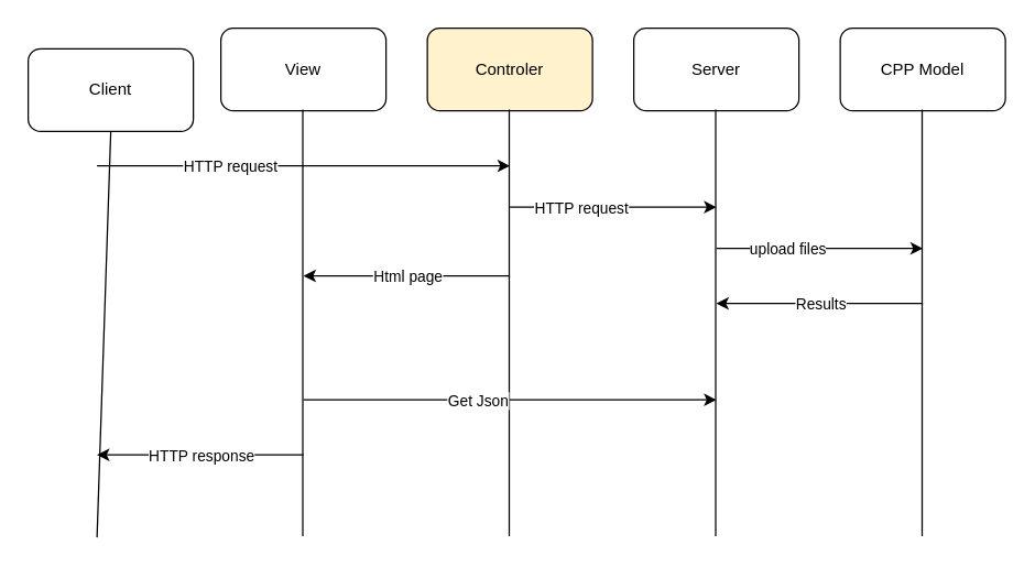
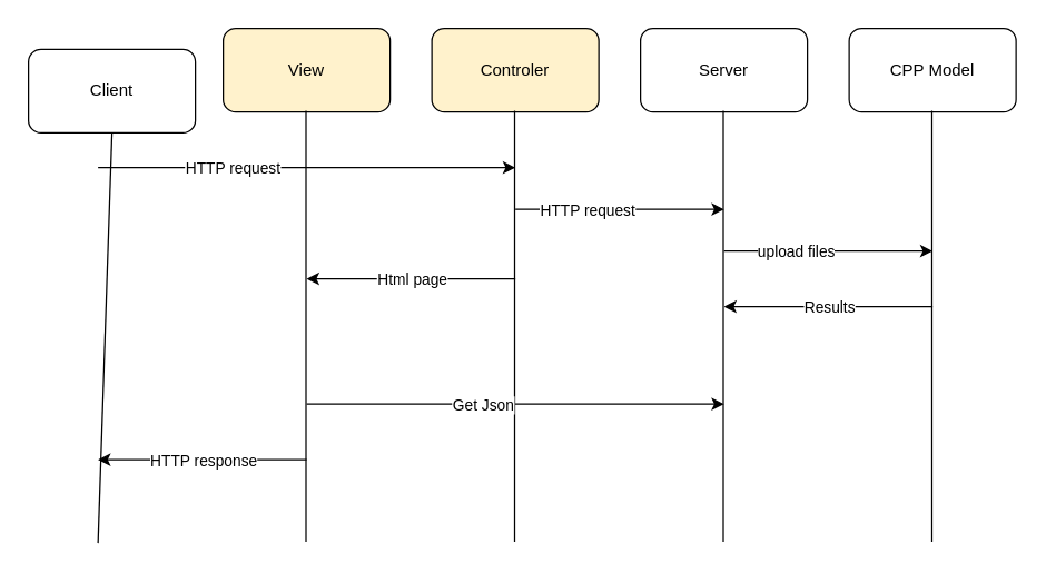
  <mxCell id="0" />
  <mxCell id="1" parent="0" />
  <mxCell id="2" value="Client" style="rounded=1;whiteSpace=wrap;html=1;" vertex="1" parent="1"><mxGeometry x="20" y="35" width="120" height="60" as="geometry" /></mxCell>
- <mxCell id="3" value="View" style="rounded=1;whiteSpace=wrap;html=1;" vertex="1" parent="1"><mxGeometry x="160" y="20" width="120" height="60" as="geometry" /></mxCell>
+ <mxCell id="3" value="View" style="rounded=1;whiteSpace=wrap;html=1;fillColor=#fff2cc;" vertex="1" parent="1"><mxGeometry x="160" y="20" width="120" height="60" as="geometry" /></mxCell>
  <mxCell id="4" value="Controler" style="rounded=1;whiteSpace=wrap;html=1;fillColor=#fff2cc;" vertex="1" parent="1"><mxGeometry x="310" y="20" width="120" height="60" as="geometry" /></mxCell>
  <mxCell id="5" value="Server" style="rounded=1;whiteSpace=wrap;html=1;" vertex="1" parent="1"><mxGeometry x="460" y="20" width="120" height="60" as="geometry" /></mxCell>
  <mxCell id="6" value="CPP Model" style="rounded=1;whiteSpace=wrap;html=1;" vertex="1" parent="1"><mxGeometry x="610" y="20" width="120" height="60" as="geometry" /></mxCell>
  <mxCell id="7" value="" style="endArrow=classic;html=1;" edge="1" parent="1"><mxGeometry relative="1" as="geometry"><mxPoint x="70" y="120" as="sourcePoint" /><mxPoint x="370" y="120" as="targetPoint" /></mxGeometry></mxCell>
  <mxCell id="8" value="HTTP request" style="edgeLabel;resizable=0;html=1;align=center;verticalAlign=middle;" connectable="0" vertex="1" parent="7"><mxGeometry relative="1" as="geometry"><mxPoint x="-54" as="offset" /></mxGeometry></mxCell>
  <mxCell id="9" value="" style="endArrow=none;html=1;entryX=0.5;entryY=1;entryDx=0;entryDy=0;" edge="1" parent="1" target="2"><mxGeometry width="50" height="50" relative="1" as="geometry"><mxPoint x="70" y="390" as="sourcePoint" /><mxPoint x="80" y="110" as="targetPoint" /></mxGeometry></mxCell>
  <mxCell id="10" value="" style="endArrow=none;html=1;entryX=0.5;entryY=1;entryDx=0;entryDy=0;" edge="1" parent="1"><mxGeometry width="50" height="50" relative="1" as="geometry"><mxPoint x="669.5" y="389" as="sourcePoint" /><mxPoint x="669.5" y="79" as="targetPoint" /></mxGeometry></mxCell>
  <mxCell id="11" value="" style="endArrow=none;html=1;entryX=0.5;entryY=1;entryDx=0;entryDy=0;" edge="1" parent="1"><mxGeometry width="50" height="50" relative="1" as="geometry"><mxPoint x="519.5" y="389" as="sourcePoint" /><mxPoint x="519.5" y="79" as="targetPoint" /></mxGeometry></mxCell>
  <mxCell id="12" value="" style="endArrow=none;html=1;entryX=0.5;entryY=1;entryDx=0;entryDy=0;" edge="1" parent="1"><mxGeometry width="50" height="50" relative="1" as="geometry"><mxPoint x="369.5" y="389" as="sourcePoint" /><mxPoint x="369.5" y="79" as="targetPoint" /></mxGeometry></mxCell>
  <mxCell id="13" value="" style="endArrow=none;html=1;entryX=0.5;entryY=1;entryDx=0;entryDy=0;" edge="1" parent="1"><mxGeometry width="50" height="50" relative="1" as="geometry"><mxPoint x="219.5" y="389" as="sourcePoint" /><mxPoint x="219.5" y="79" as="targetPoint" /></mxGeometry></mxCell>
  <mxCell id="14" value="" style="endArrow=classic;html=1;" edge="1" parent="1"><mxGeometry relative="1" as="geometry"><mxPoint x="370" y="150" as="sourcePoint" /><mxPoint x="520" y="150" as="targetPoint" /></mxGeometry></mxCell>
  <mxCell id="15" value="HTTP request" style="edgeLabel;resizable=0;html=1;align=center;verticalAlign=middle;" connectable="0" vertex="1" parent="14"><mxGeometry relative="1" as="geometry"><mxPoint x="-24" as="offset" /></mxGeometry></mxCell>
  <mxCell id="16" value="" style="endArrow=classic;html=1;" edge="1" parent="1"><mxGeometry relative="1" as="geometry"><mxPoint x="520" y="180" as="sourcePoint" /><mxPoint x="670" y="180" as="targetPoint" /></mxGeometry></mxCell>
  <mxCell id="17" value="upload files" style="edgeLabel;resizable=0;html=1;align=center;verticalAlign=middle;" connectable="0" vertex="1" parent="16"><mxGeometry relative="1" as="geometry"><mxPoint x="-24" as="offset" /></mxGeometry></mxCell>
  <mxCell id="18" value="" style="endArrow=classic;html=1;" edge="1" parent="1"><mxGeometry relative="1" as="geometry"><mxPoint x="670" y="220" as="sourcePoint" /><mxPoint x="520" y="220" as="targetPoint" /></mxGeometry></mxCell>
  <mxCell id="19" value="Results" style="edgeLabel;resizable=0;html=1;align=center;verticalAlign=middle;" connectable="0" vertex="1" parent="18"><mxGeometry relative="1" as="geometry" /></mxCell>
  <mxCell id="20" value="" style="endArrow=classic;html=1;" edge="1" parent="1"><mxGeometry relative="1" as="geometry"><mxPoint x="370" y="200" as="sourcePoint" /><mxPoint x="220" y="200" as="targetPoint" /></mxGeometry></mxCell>
  <mxCell id="21" value="Html page" style="edgeLabel;resizable=0;html=1;align=center;verticalAlign=middle;" connectable="0" vertex="1" parent="20"><mxGeometry relative="1" as="geometry" /></mxCell>
  <mxCell id="22" value="" style="endArrow=classic;html=1;" edge="1" parent="1"><mxGeometry relative="1" as="geometry"><mxPoint x="220" y="330" as="sourcePoint" /><mxPoint x="70" y="330" as="targetPoint" /></mxGeometry></mxCell>
  <mxCell id="23" value="HTTP response" style="edgeLabel;resizable=0;html=1;align=center;verticalAlign=middle;" connectable="0" vertex="1" parent="22"><mxGeometry relative="1" as="geometry" /></mxCell>
  <mxCell id="24" value="" style="endArrow=classic;html=1;" edge="1" parent="1"><mxGeometry relative="1" as="geometry"><mxPoint x="220" y="290" as="sourcePoint" /><mxPoint x="520" y="290" as="targetPoint" /></mxGeometry></mxCell>
  <mxCell id="25" value="Get Json" style="edgeLabel;resizable=0;html=1;align=center;verticalAlign=middle;" connectable="0" vertex="1" parent="24"><mxGeometry relative="1" as="geometry"><mxPoint x="-24" as="offset" /></mxGeometry></mxCell>
